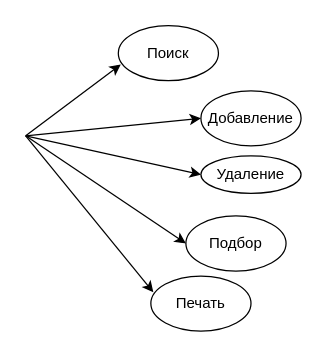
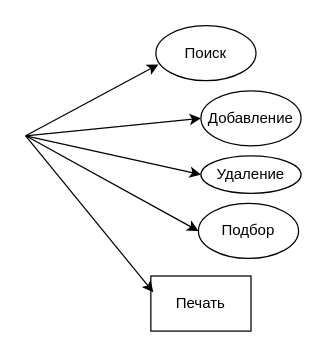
  <mxCell id="0" />
  <mxCell id="1" parent="0" />
- <mxCell id="2" value="Поиск" style="ellipse;whiteSpace=wrap;html=1;" vertex="1" parent="1"><mxGeometry x="94" y="20" width="80" height="44" as="geometry" /></mxCell>
+ <mxCell id="2" value="Поиск" style="ellipse;whiteSpace=wrap;html=1;" vertex="1" parent="1"><mxGeometry x="124" y="20" width="80" height="44" as="geometry" /></mxCell>
  <mxCell id="3" value="Добавление" style="ellipse;whiteSpace=wrap;html=1;" vertex="1" parent="1"><mxGeometry x="160" y="72" width="80" height="44" as="geometry" /></mxCell>
  <mxCell id="4" value="Удаление" style="ellipse;whiteSpace=wrap;html=1;" vertex="1" parent="1"><mxGeometry x="160" y="124" width="80" height="30" as="geometry" /></mxCell>
- <mxCell id="5" value="Подбор" style="ellipse;whiteSpace=wrap;html=1;" vertex="1" parent="1"><mxGeometry x="148" y="172" width="80" height="44" as="geometry" /></mxCell>
- <mxCell id="6" value="Печать" style="ellipse;whiteSpace=wrap;html=1;" vertex="1" parent="1"><mxGeometry x="120" y="220" width="80" height="44" as="geometry" /></mxCell>
+ <mxCell id="5" value="Подбор" style="ellipse;whiteSpace=wrap;html=1;" vertex="1" parent="1"><mxGeometry x="158" y="162" width="80" height="44" as="geometry" /></mxCell>
+ <mxCell id="6" value="Печать" style="whiteSpace=wrap;html=1;rounded=0;" vertex="1" parent="1"><mxGeometry x="120" y="220" width="80" height="44" as="geometry" /></mxCell>
  <mxCell id="7" value="" style="endArrow=classic;html=1;rounded=0;entryX=0.025;entryY=0.705;entryDx=0;entryDy=0;entryPerimeter=0;" edge="1" parent="1" target="2"><mxGeometry width="50" height="50" relative="1" as="geometry"><mxPoint x="20" y="108" as="sourcePoint" /><mxPoint x="306" y="64" as="targetPoint" /></mxGeometry></mxCell>
  <mxCell id="8" value="" style="endArrow=classic;html=1;rounded=0;entryX=0;entryY=0.5;entryDx=0;entryDy=0;" edge="1" parent="1" target="3"><mxGeometry width="50" height="50" relative="1" as="geometry"><mxPoint x="20" y="108" as="sourcePoint" /><mxPoint x="306" y="64" as="targetPoint" /></mxGeometry></mxCell>
  <mxCell id="9" value="" style="endArrow=classic;html=1;rounded=0;entryX=0;entryY=0.5;entryDx=0;entryDy=0;" edge="1" parent="1" target="4"><mxGeometry width="50" height="50" relative="1" as="geometry"><mxPoint x="20" y="108" as="sourcePoint" /><mxPoint x="164" y="98" as="targetPoint" /></mxGeometry></mxCell>
  <mxCell id="10" value="" style="endArrow=classic;html=1;rounded=0;entryX=0;entryY=0.5;entryDx=0;entryDy=0;" edge="1" parent="1" target="5"><mxGeometry width="50" height="50" relative="1" as="geometry"><mxPoint x="20" y="108" as="sourcePoint" /><mxPoint x="168" y="102" as="targetPoint" /></mxGeometry></mxCell>
  <mxCell id="11" value="" style="endArrow=classic;html=1;rounded=0;entryX=0.025;entryY=0.295;entryDx=0;entryDy=0;entryPerimeter=0;" edge="1" parent="1" target="6"><mxGeometry width="50" height="50" relative="1" as="geometry"><mxPoint x="20" y="108" as="sourcePoint" /><mxPoint x="172" y="106" as="targetPoint" /></mxGeometry></mxCell>
